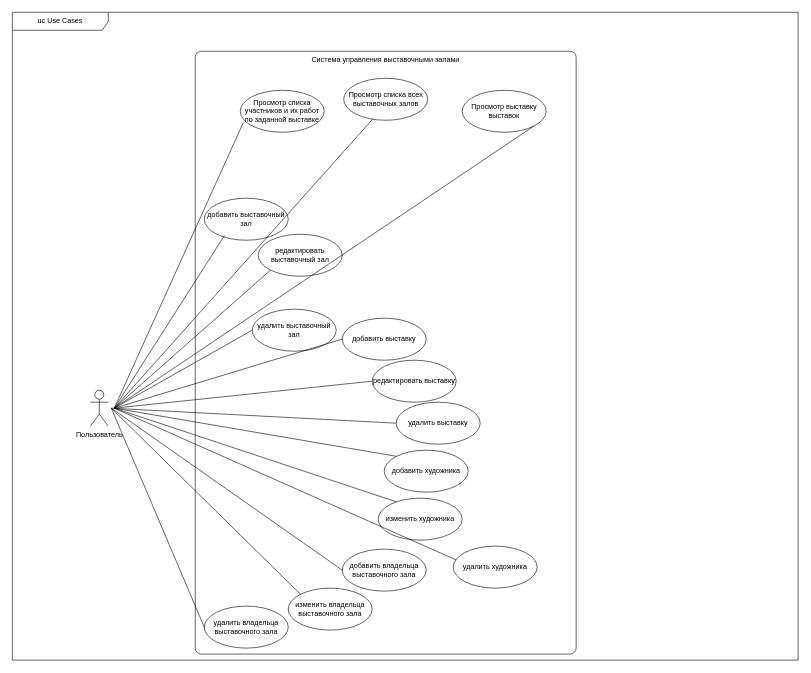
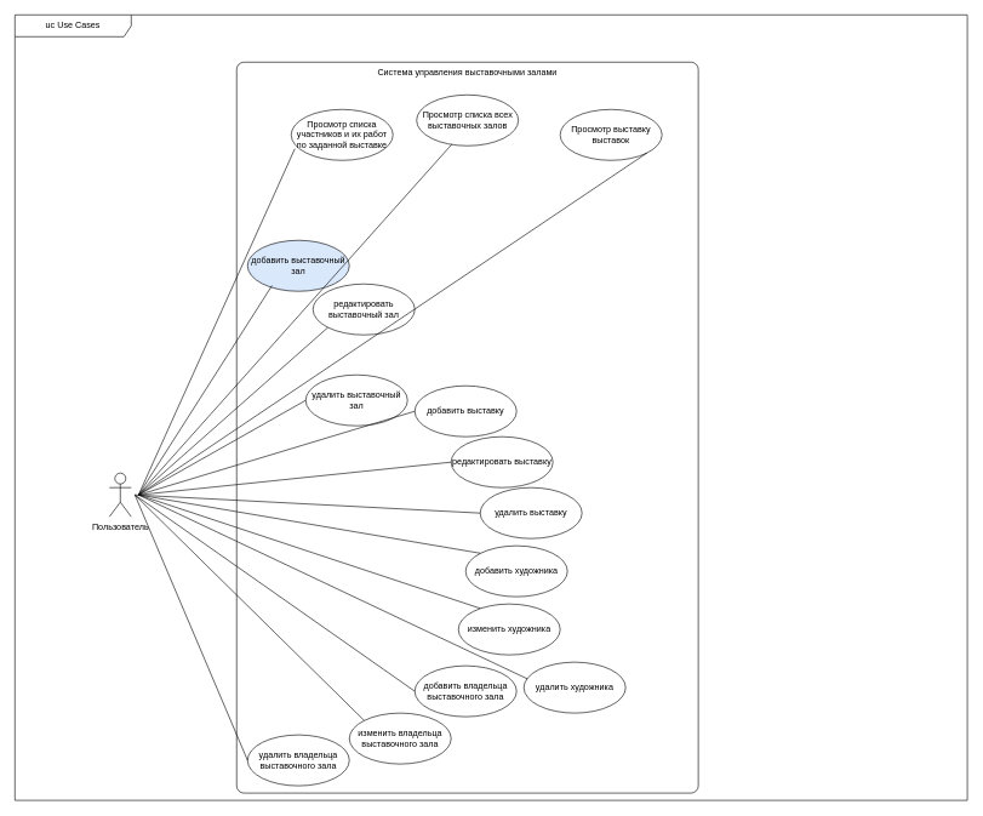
  <mxCell id="0" />
  <mxCell id="1" parent="0" />
  <mxCell id="2" value="uc Use Cases" style="shape=umlFrame;whiteSpace=wrap;html=1;pointerEvents=0;recursiveResize=0;container=1;collapsible=0;width=160;" parent="1" vertex="1"><mxGeometry x="20" y="20" width="1310" height="1080" as="geometry" /></mxCell>
  <mxCell id="3" value="Система управления выставочными залами" style="points=[[0.25,0,0],[0.5,0,0],[0.75,0,0],[1,0.25,0],[1,0.5,0],[1,0.75,0],[0.75,1,0],[0.5,1,0],[0.25,1,0],[0,0.75,0],[0,0.5,0],[0,0.25,0]];shape=mxgraph.bpmn.task;whiteSpace=wrap;rectStyle=rounded;size=10;html=1;container=1;expand=0;collapsible=0;taskMarker=abstract;verticalAlign=top;" parent="2" vertex="1"><mxGeometry x="305" y="65" width="635" height="1005" as="geometry" /></mxCell>
- <mxCell id="4" value="добавить выставочный зал" style="ellipse;whiteSpace=wrap;html=1;" parent="3" vertex="1"><mxGeometry x="15" y="245" width="140" height="70" as="geometry" /></mxCell>
+ <mxCell id="4" value="добавить выставочный зал" style="ellipse;whiteSpace=wrap;html=1;fillColor=#dae8fc;" parent="3" vertex="1"><mxGeometry x="15" y="245" width="140" height="70" as="geometry" /></mxCell>
  <mxCell id="5" value="редактировать выставочный зал" style="ellipse;whiteSpace=wrap;html=1;" parent="3" vertex="1"><mxGeometry x="105" y="305" width="140" height="70" as="geometry" /></mxCell>
  <mxCell id="6" value="удалить выставочный зал" style="ellipse;whiteSpace=wrap;html=1;" parent="3" vertex="1"><mxGeometry x="95" y="430" width="140" height="70" as="geometry" /></mxCell>
  <mxCell id="7" value="добавить выставку" style="ellipse;whiteSpace=wrap;html=1;" parent="3" vertex="1"><mxGeometry x="245" y="445" width="140" height="70" as="geometry" /></mxCell>
  <mxCell id="8" value="удалить выставку" style="ellipse;whiteSpace=wrap;html=1;" parent="3" vertex="1"><mxGeometry x="335" y="585" width="140" height="70" as="geometry" /></mxCell>
  <mxCell id="9" value="добавить владельца выставочного зала" style="ellipse;whiteSpace=wrap;html=1;" parent="3" vertex="1"><mxGeometry x="245" y="830" width="140" height="70" as="geometry" /></mxCell>
  <mxCell id="10" value="удалить владельца выставочного зала" style="ellipse;whiteSpace=wrap;html=1;" parent="3" vertex="1"><mxGeometry x="15" y="925" width="140" height="70" as="geometry" /></mxCell>
  <mxCell id="11" value="изменить владельца выставочного зала" style="ellipse;whiteSpace=wrap;html=1;" parent="3" vertex="1"><mxGeometry x="155" y="895" width="140" height="70" as="geometry" /></mxCell>
  <mxCell id="12" value="редактировать выставку" style="ellipse;whiteSpace=wrap;html=1;" parent="3" vertex="1"><mxGeometry x="295" y="515" width="140" height="70" as="geometry" /></mxCell>
  <mxCell id="13" value="добавить художника" style="ellipse;whiteSpace=wrap;html=1;" parent="3" vertex="1"><mxGeometry x="315" y="665" width="140" height="70" as="geometry" /></mxCell>
  <mxCell id="14" value="изменить художника" style="ellipse;whiteSpace=wrap;html=1;" parent="3" vertex="1"><mxGeometry x="305" y="745" width="140" height="70" as="geometry" /></mxCell>
- <mxCell id="15" value="удалить художника" style="ellipse;whiteSpace=wrap;html=1;" parent="3" vertex="1"><mxGeometry x="430" y="825" width="140" height="70" as="geometry" /></mxCell>
+ <mxCell id="15" value="удалить художника" style="ellipse;whiteSpace=wrap;html=1;" parent="3" vertex="1"><mxGeometry x="395" y="825" width="140" height="70" as="geometry" /></mxCell>
  <mxCell id="16" value="Просмотр списка участников и их работ по заданной выставке" style="ellipse;whiteSpace=wrap;html=1;" parent="3" vertex="1"><mxGeometry x="75" y="65" width="140" height="70" as="geometry" /></mxCell>
  <mxCell id="17" value="Просмотр списка всех выставочных залов" style="ellipse;whiteSpace=wrap;html=1;" parent="3" vertex="1"><mxGeometry x="247.5" y="45" width="140" height="70" as="geometry" /></mxCell>
  <mxCell id="18" value="Просмотр выставку выставок" style="ellipse;whiteSpace=wrap;html=1;" parent="3" vertex="1"><mxGeometry x="445" y="65" width="140" height="70" as="geometry" /></mxCell>
  <mxCell id="19" value="Пользователь" style="shape=umlActor;verticalLabelPosition=bottom;verticalAlign=top;html=1;" parent="2" vertex="1"><mxGeometry x="130" y="630" width="30" height="60" as="geometry" /></mxCell>
  <mxCell id="20" value="" style="endArrow=none;html=1;rounded=0;exitX=0.24;exitY=0.888;exitDx=0;exitDy=0;exitPerimeter=0;" parent="1" source="4" edge="1"><mxGeometry width="50" height="50" relative="1" as="geometry"><mxPoint x="670" y="700" as="sourcePoint" /><mxPoint x="190" y="680" as="targetPoint" /></mxGeometry></mxCell>
  <mxCell id="21" value="" style="endArrow=none;html=1;rounded=0;exitX=0;exitY=0.5;exitDx=0;exitDy=0;" parent="1" source="6" edge="1"><mxGeometry width="50" height="50" relative="1" as="geometry"><mxPoint x="670" y="700" as="sourcePoint" /><mxPoint x="190" y="680" as="targetPoint" /></mxGeometry></mxCell>
  <mxCell id="22" value="" style="endArrow=none;html=1;rounded=0;exitX=0;exitY=1;exitDx=0;exitDy=0;" parent="1" source="5" edge="1"><mxGeometry width="50" height="50" relative="1" as="geometry"><mxPoint x="670" y="700" as="sourcePoint" /><mxPoint x="190" y="680" as="targetPoint" /></mxGeometry></mxCell>
  <mxCell id="23" value="" style="endArrow=none;html=1;rounded=0;exitX=0;exitY=0.5;exitDx=0;exitDy=0;" parent="1" source="7" edge="1"><mxGeometry width="50" height="50" relative="1" as="geometry"><mxPoint x="560" y="685" as="sourcePoint" /><mxPoint x="190" y="680" as="targetPoint" /></mxGeometry></mxCell>
  <mxCell id="24" value="" style="endArrow=none;html=1;rounded=0;entryX=0.5;entryY=0.5;entryDx=0;entryDy=0;entryPerimeter=0;exitX=0;exitY=0.5;exitDx=0;exitDy=0;" parent="1" source="8" edge="1"><mxGeometry width="50" height="50" relative="1" as="geometry"><mxPoint x="670" y="700" as="sourcePoint" /><mxPoint x="185" y="680" as="targetPoint" /></mxGeometry></mxCell>
  <mxCell id="25" value="" style="endArrow=none;html=1;rounded=0;entryX=0.5;entryY=0.5;entryDx=0;entryDy=0;entryPerimeter=0;exitX=0;exitY=0.5;exitDx=0;exitDy=0;" parent="1" source="9" edge="1"><mxGeometry width="50" height="50" relative="1" as="geometry"><mxPoint x="670" y="700" as="sourcePoint" /><mxPoint x="185" y="680" as="targetPoint" /></mxGeometry></mxCell>
  <mxCell id="26" value="" style="endArrow=none;html=1;rounded=0;entryX=0.5;entryY=0.5;entryDx=0;entryDy=0;entryPerimeter=0;exitX=0;exitY=0.5;exitDx=0;exitDy=0;" parent="1" source="10" edge="1"><mxGeometry width="50" height="50" relative="1" as="geometry"><mxPoint x="670" y="700" as="sourcePoint" /><mxPoint x="185" y="680" as="targetPoint" /></mxGeometry></mxCell>
  <mxCell id="27" value="" style="endArrow=none;html=1;rounded=0;entryX=0.5;entryY=0.5;entryDx=0;entryDy=0;entryPerimeter=0;exitX=0;exitY=0;exitDx=0;exitDy=0;" parent="1" source="11" edge="1"><mxGeometry width="50" height="50" relative="1" as="geometry"><mxPoint x="670" y="700" as="sourcePoint" /><mxPoint x="185" y="680" as="targetPoint" /></mxGeometry></mxCell>
  <mxCell id="28" value="" style="endArrow=none;html=1;rounded=0;exitX=0;exitY=0;exitDx=0;exitDy=0;" parent="1" source="13" edge="1"><mxGeometry width="50" height="50" relative="1" as="geometry"><mxPoint x="580" y="960" as="sourcePoint" /><mxPoint x="190" y="680" as="targetPoint" /></mxGeometry></mxCell>
  <mxCell id="29" value="" style="endArrow=none;html=1;rounded=0;exitX=0.214;exitY=0.086;exitDx=0;exitDy=0;exitPerimeter=0;" parent="1" source="14" edge="1"><mxGeometry width="50" height="50" relative="1" as="geometry"><mxPoint x="671" y="770" as="sourcePoint" /><mxPoint x="190" y="680" as="targetPoint" /></mxGeometry></mxCell>
  <mxCell id="30" value="" style="endArrow=none;html=1;rounded=0;exitX=0.036;exitY=0.329;exitDx=0;exitDy=0;exitPerimeter=0;" parent="1" source="15" edge="1"><mxGeometry width="50" height="50" relative="1" as="geometry"><mxPoint x="681" y="780" as="sourcePoint" /><mxPoint x="190" y="680" as="targetPoint" /></mxGeometry></mxCell>
  <mxCell id="31" value="" style="endArrow=none;html=1;rounded=0;exitX=0;exitY=0.5;exitDx=0;exitDy=0;" parent="1" source="12" edge="1"><mxGeometry width="50" height="50" relative="1" as="geometry"><mxPoint x="691" y="790" as="sourcePoint" /><mxPoint x="190" y="680" as="targetPoint" /></mxGeometry></mxCell>
  <mxCell id="32" value="" style="endArrow=none;html=1;rounded=0;exitX=1;exitY=1;exitDx=0;exitDy=0;" parent="1" source="18" edge="1"><mxGeometry width="50" height="50" relative="1" as="geometry"><mxPoint x="780" y="635" as="sourcePoint" /><mxPoint x="190" y="680" as="targetPoint" /></mxGeometry></mxCell>
  <mxCell id="33" value="" style="endArrow=none;html=1;rounded=0;entryX=0.346;entryY=0.971;entryDx=0;entryDy=0;entryPerimeter=0;" parent="1" target="17" edge="1"><mxGeometry width="50" height="50" relative="1" as="geometry"><mxPoint x="190" y="680" as="sourcePoint" /><mxPoint x="1280" y="570" as="targetPoint" /></mxGeometry></mxCell>
  <mxCell id="34" value="" style="endArrow=none;html=1;rounded=0;entryX=0.036;entryY=0.771;entryDx=0;entryDy=0;entryPerimeter=0;" parent="1" target="16" edge="1"><mxGeometry width="50" height="50" relative="1" as="geometry"><mxPoint x="190" y="680" as="sourcePoint" /><mxPoint x="1290" y="580" as="targetPoint" /></mxGeometry></mxCell>
